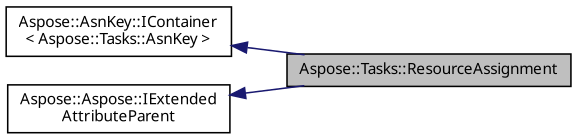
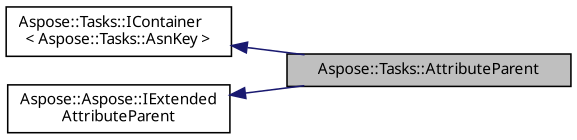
  digraph {
    fontname="Noto Sans"
    rankdir=LR
    node [color=black fillcolor=white fontname="Noto Sans" fontsize=10 shape=record style=filled]
    edge [color=midnightblue dir=back fontname="Noto Sans" fontsize=10 labelfontname=Helvetica labelfontsize=10 style=solid]
-   n1 [fillcolor=grey75 fontcolor=black height=0.2 label="Aspose::Tasks::ResourceAssignment" width=0.4]
-   n2 [height=0.2 label="Aspose::AsnKey::IContainer\l\< Aspose::Tasks::AsnKey \>" width=0.4]
+   n1 [fillcolor=grey75 fontcolor=black height=0.2 label="Aspose::Tasks::AttributeParent" width=0.4]
+   n2 [height=0.2 label="Aspose::Tasks::IContainer\l\< Aspose::Tasks::AsnKey \>" width=0.4]
    n3 [height=0.2 label="Aspose::Aspose::IExtended\lAttributeParent" width=0.4]
    n2 -> n1
    n3 -> n1
  }
